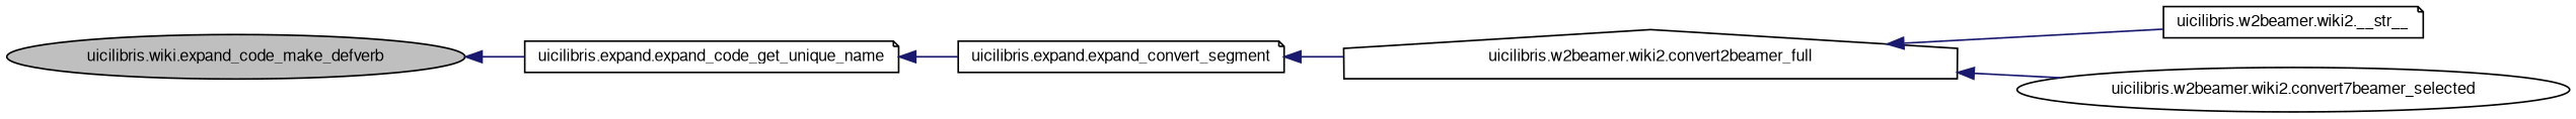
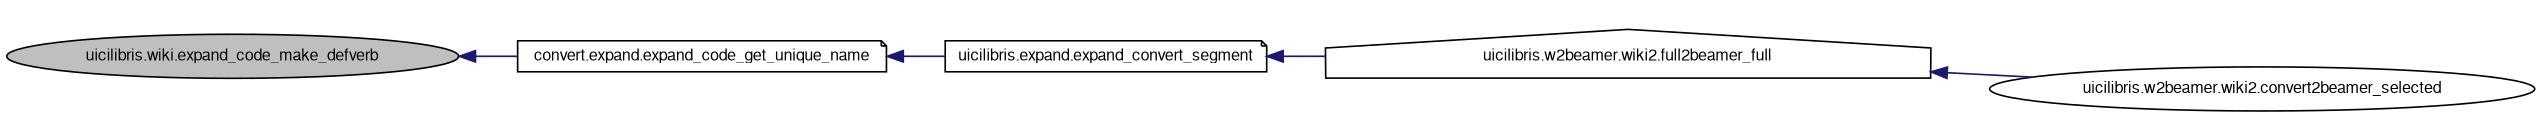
  digraph {
    rankdir=LR
    node [color=black fillcolor=white fontname=FreeSans fontsize=10 shape=note style=filled]
    edge [color=midnightblue dir=back fontname=FreeSans fontsize=10 labelfontname=FreeSans labelfontsize=10 style=solid]
    n1 [fillcolor=grey75 fontcolor=black height=0.2 label="uicilibris.wiki.expand_code_make_defverb" shape=ellipse width=0.4]
-   n2 [height=0.2 label="uicilibris.expand.expand_code_get_unique_name" width=0.4]
+   n2 [height=0.2 label="convert.expand.expand_code_get_unique_name" width=0.4]
    n3 [height=0.2 label="uicilibris.expand.expand_convert_segment" width=0.4]
-   n4 [height=0.2 label="uicilibris.w2beamer.wiki2.convert2beamer_full" shape=house width=0.4]
-   n5 [height=0.2 label="uicilibris.w2beamer.wiki2.__str__" width=0.4]
-   n6 [height=0.2 label="uicilibris.w2beamer.wiki2.convert7beamer_selected" shape=ellipse width=0.4]
+   n4 [height=0.2 label="uicilibris.w2beamer.wiki2.full2beamer_full" shape=house width=0.4]
+   n6 [height=0.2 label="uicilibris.w2beamer.wiki2.convert2beamer_selected" shape=ellipse width=0.4]
    n1 -> n2
    n2 -> n3
    n3 -> n4
-   n4 -> n5
    n4 -> n6
  }
